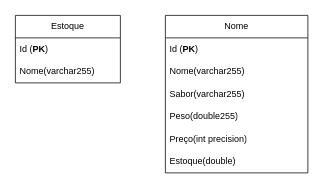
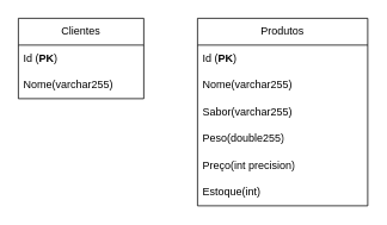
  <mxCell id="0" />
  <mxCell id="1" parent="0" />
- <mxCell id="2" value="Estoque" style="swimlane;fontStyle=0;childLayout=stackLayout;horizontal=1;startSize=30;horizontalStack=0;resizeParent=1;resizeParentMax=0;resizeLast=0;collapsible=1;marginBottom=0;whiteSpace=wrap;html=1;" vertex="1" parent="1"><mxGeometry x="20" y="20" width="140" height="90" as="geometry" /></mxCell>
+ <mxCell id="2" value="Clientes" style="swimlane;fontStyle=0;childLayout=stackLayout;horizontal=1;startSize=30;horizontalStack=0;resizeParent=1;resizeParentMax=0;resizeLast=0;collapsible=1;marginBottom=0;whiteSpace=wrap;html=1;" vertex="1" parent="1"><mxGeometry x="20" y="20" width="140" height="90" as="geometry" /></mxCell>
  <mxCell id="3" value="Id (&lt;b&gt;PK&lt;/b&gt;)" style="text;strokeColor=none;fillColor=none;align=left;verticalAlign=middle;spacingLeft=4;spacingRight=4;overflow=hidden;points=[[0,0.5],[1,0.5]];portConstraint=eastwest;rotatable=0;whiteSpace=wrap;html=1;" vertex="1" parent="2"><mxGeometry y="30" width="140" height="30" as="geometry" /></mxCell>
  <mxCell id="4" value="Nome(varchar255)" style="text;strokeColor=none;fillColor=none;align=left;verticalAlign=middle;spacingLeft=4;spacingRight=4;overflow=hidden;points=[[0,0.5],[1,0.5]];portConstraint=eastwest;rotatable=0;whiteSpace=wrap;html=1;" vertex="1" parent="2"><mxGeometry y="60" width="140" height="30" as="geometry" /></mxCell>
- <mxCell id="5" value="Nome" style="swimlane;fontStyle=0;childLayout=stackLayout;horizontal=1;startSize=30;horizontalStack=0;resizeParent=1;resizeParentMax=0;resizeLast=0;collapsible=1;marginBottom=0;whiteSpace=wrap;html=1;" vertex="1" parent="1"><mxGeometry x="220" y="20" width="190" height="210" as="geometry" /></mxCell>
+ <mxCell id="5" value="Produtos" style="swimlane;fontStyle=0;childLayout=stackLayout;horizontal=1;startSize=30;horizontalStack=0;resizeParent=1;resizeParentMax=0;resizeLast=0;collapsible=1;marginBottom=0;whiteSpace=wrap;html=1;" vertex="1" parent="1"><mxGeometry x="220" y="20" width="190" height="210" as="geometry" /></mxCell>
  <mxCell id="6" value="Id (&lt;b&gt;PK&lt;/b&gt;)" style="text;strokeColor=none;fillColor=none;align=left;verticalAlign=middle;spacingLeft=4;spacingRight=4;overflow=hidden;points=[[0,0.5],[1,0.5]];portConstraint=eastwest;rotatable=0;whiteSpace=wrap;html=1;" vertex="1" parent="5"><mxGeometry y="30" width="190" height="30" as="geometry" /></mxCell>
  <mxCell id="7" value="Nome(varchar255)" style="text;strokeColor=none;fillColor=none;align=left;verticalAlign=middle;spacingLeft=4;spacingRight=4;overflow=hidden;points=[[0,0.5],[1,0.5]];portConstraint=eastwest;rotatable=0;whiteSpace=wrap;html=1;" vertex="1" parent="5"><mxGeometry y="60" width="190" height="30" as="geometry" /></mxCell>
  <mxCell id="8" value="Sabor(varchar255)" style="text;strokeColor=none;fillColor=none;align=left;verticalAlign=middle;spacingLeft=4;spacingRight=4;overflow=hidden;points=[[0,0.5],[1,0.5]];portConstraint=eastwest;rotatable=0;whiteSpace=wrap;html=1;" vertex="1" parent="5"><mxGeometry y="90" width="190" height="30" as="geometry" /></mxCell>
  <mxCell id="9" value="Peso(double255)" style="text;strokeColor=none;fillColor=none;align=left;verticalAlign=middle;spacingLeft=4;spacingRight=4;overflow=hidden;points=[[0,0.5],[1,0.5]];portConstraint=eastwest;rotatable=0;whiteSpace=wrap;html=1;" vertex="1" parent="5"><mxGeometry y="120" width="190" height="30" as="geometry" /></mxCell>
  <mxCell id="10" value="Preço(int precision)" style="text;strokeColor=none;fillColor=none;align=left;verticalAlign=middle;spacingLeft=4;spacingRight=4;overflow=hidden;points=[[0,0.5],[1,0.5]];portConstraint=eastwest;rotatable=0;whiteSpace=wrap;html=1;" vertex="1" parent="5"><mxGeometry y="150" width="190" height="30" as="geometry" /></mxCell>
- <mxCell id="11" value="Estoque(double)" style="text;strokeColor=none;fillColor=none;align=left;verticalAlign=middle;spacingLeft=4;spacingRight=4;overflow=hidden;points=[[0,0.5],[1,0.5]];portConstraint=eastwest;rotatable=0;whiteSpace=wrap;html=1;" vertex="1" parent="5"><mxGeometry y="180" width="190" height="30" as="geometry" /></mxCell>
+ <mxCell id="11" value="Estoque(int)" style="text;strokeColor=none;fillColor=none;align=left;verticalAlign=middle;spacingLeft=4;spacingRight=4;overflow=hidden;points=[[0,0.5],[1,0.5]];portConstraint=eastwest;rotatable=0;whiteSpace=wrap;html=1;" vertex="1" parent="5"><mxGeometry y="180" width="190" height="30" as="geometry" /></mxCell>
